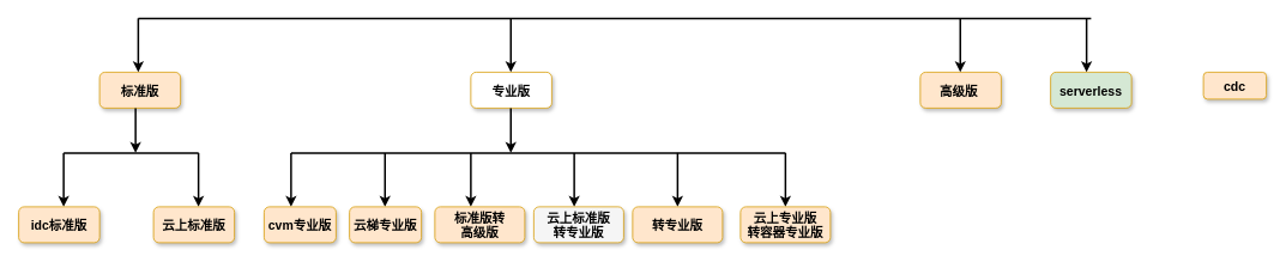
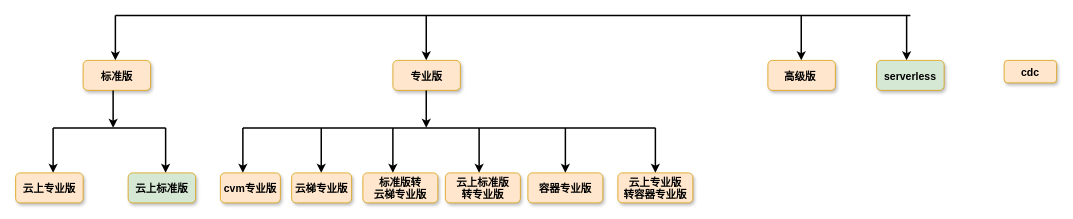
  <mxCell id="0" />
  <mxCell id="1" parent="0" />
  <mxCell id="2" value="标准版" style="rounded=1;fillColor=#ffe6cc;strokeColor=#d79b00;shadow=1;fontStyle=1;fontSize=14;" vertex="1" parent="1"><mxGeometry x="110" y="80" width="90" height="40" as="geometry" /></mxCell>
- <mxCell id="3" value="专业版" style="rounded=1;fillColor=#ffffff;strokeColor=#d79b00;shadow=1;fontStyle=1;fontSize=14;" vertex="1" parent="1"><mxGeometry x="523" y="80" width="90" height="40" as="geometry" /></mxCell>
+ <mxCell id="3" value="专业版" style="rounded=1;fillColor=#ffe6cc;strokeColor=#d79b00;shadow=1;fontStyle=1;fontSize=14;" vertex="1" parent="1"><mxGeometry x="523" y="80" width="90" height="40" as="geometry" /></mxCell>
  <mxCell id="4" value="高级版 " style="rounded=1;fillColor=#ffe6cc;strokeColor=#d79b00;shadow=1;fontStyle=1;fontSize=14;" vertex="1" parent="1"><mxGeometry x="1023" y="80" width="90" height="40" as="geometry" /></mxCell>
  <mxCell id="5" value="" style="endArrow=none;html=1;rounded=0;strokeWidth=2;" edge="1" parent="1"><mxGeometry width="50" height="50" relative="1" as="geometry"><mxPoint x="153" y="20" as="sourcePoint" /><mxPoint x="1213" y="20" as="targetPoint" /></mxGeometry></mxCell>
  <mxCell id="6" value="" style="endArrow=classic;html=1;rounded=0;strokeWidth=2;" edge="1" parent="1"><mxGeometry width="50" height="50" relative="1" as="geometry"><mxPoint x="153" y="20" as="sourcePoint" /><mxPoint x="153" y="80" as="targetPoint" /></mxGeometry></mxCell>
  <mxCell id="7" value="" style="endArrow=classic;html=1;rounded=0;strokeWidth=2;" edge="1" parent="1"><mxGeometry width="50" height="50" relative="1" as="geometry"><mxPoint x="567.5" y="20" as="sourcePoint" /><mxPoint x="567.5" y="80" as="targetPoint" /></mxGeometry></mxCell>
  <mxCell id="8" value="" style="endArrow=classic;html=1;rounded=0;strokeWidth=2;" edge="1" parent="1"><mxGeometry width="50" height="50" relative="1" as="geometry"><mxPoint x="1067.5" y="20" as="sourcePoint" /><mxPoint x="1067.5" y="80" as="targetPoint" /></mxGeometry></mxCell>
  <mxCell id="9" value="" style="endArrow=classic;html=1;rounded=0;strokeWidth=2;" edge="1" parent="1"><mxGeometry width="50" height="50" relative="1" as="geometry"><mxPoint x="1208" y="20" as="sourcePoint" /><mxPoint x="1208" y="80" as="targetPoint" /></mxGeometry></mxCell>
  <mxCell id="10" value=" &#10;serverless&#10;" style="rounded=1;fillColor=#d5e8d4;strokeColor=#d79b00;shadow=1;fontStyle=1;fontSize=14;" vertex="1" parent="1"><mxGeometry x="1168" y="80" width="90" height="40" as="geometry" /></mxCell>
  <mxCell id="11" value="" style="endArrow=classic;html=1;rounded=0;strokeWidth=2;" edge="1" parent="1"><mxGeometry width="50" height="50" relative="1" as="geometry"><mxPoint x="150" y="120" as="sourcePoint" /><mxPoint x="150" y="170" as="targetPoint" /></mxGeometry></mxCell>
  <mxCell id="12" value="" style="endArrow=none;html=1;rounded=0;strokeWidth=2;" edge="1" parent="1"><mxGeometry width="50" height="50" relative="1" as="geometry"><mxPoint x="70" y="170" as="sourcePoint" /><mxPoint x="220" y="170" as="targetPoint" /></mxGeometry></mxCell>
  <mxCell id="13" value="" style="endArrow=classic;html=1;rounded=0;strokeWidth=2;" edge="1" parent="1"><mxGeometry width="50" height="50" relative="1" as="geometry"><mxPoint x="70" y="170" as="sourcePoint" /><mxPoint x="70" y="230" as="targetPoint" /></mxGeometry></mxCell>
  <mxCell id="14" value="" style="endArrow=classic;html=1;rounded=0;strokeWidth=2;" edge="1" parent="1"><mxGeometry width="50" height="50" relative="1" as="geometry"><mxPoint x="220" y="170" as="sourcePoint" /><mxPoint x="220" y="230" as="targetPoint" /></mxGeometry></mxCell>
- <mxCell id="15" value="idc标准版" style="rounded=1;fillColor=#ffe6cc;strokeColor=#d79b00;shadow=1;fontStyle=1;fontSize=14;" vertex="1" parent="1"><mxGeometry x="20" y="230" width="90" height="40" as="geometry" /></mxCell>
- <mxCell id="16" value="云上标准版" style="rounded=1;fillColor=#ffe6cc;strokeColor=#d79b00;shadow=1;fontStyle=1;fontSize=14;" vertex="1" parent="1"><mxGeometry x="170" y="230" width="90" height="40" as="geometry" /></mxCell>
+ <mxCell id="15" value="云上专业版" style="rounded=1;fillColor=#ffe6cc;strokeColor=#d79b00;shadow=1;fontStyle=1;fontSize=14;" vertex="1" parent="1"><mxGeometry x="20" y="230" width="90" height="40" as="geometry" /></mxCell>
+ <mxCell id="16" value="云上标准版" style="rounded=1;fillColor=#d5e8d4;strokeColor=#d79b00;shadow=1;fontStyle=1;fontSize=14;" vertex="1" parent="1"><mxGeometry x="170" y="230" width="90" height="40" as="geometry" /></mxCell>
  <mxCell id="17" value="cdc" style="rounded=1;fillColor=#ffe6cc;strokeColor=#d79b00;shadow=1;fontStyle=1;fontSize=14;" vertex="1" parent="1"><mxGeometry x="1338" y="80" width="70" height="30" as="geometry" /></mxCell>
  <mxCell id="18" value="" style="endArrow=classic;html=1;rounded=0;strokeWidth=2;" edge="1" parent="1"><mxGeometry width="50" height="50" relative="1" as="geometry"><mxPoint x="567.5" y="120" as="sourcePoint" /><mxPoint x="567.5" y="170" as="targetPoint" /></mxGeometry></mxCell>
  <mxCell id="19" value="" style="endArrow=none;html=1;rounded=0;strokeWidth=2;" edge="1" parent="1"><mxGeometry width="50" height="50" relative="1" as="geometry"><mxPoint x="323" y="170" as="sourcePoint" /><mxPoint x="873" y="170" as="targetPoint" /></mxGeometry></mxCell>
  <mxCell id="20" value="" style="endArrow=classic;html=1;rounded=0;strokeWidth=2;" edge="1" parent="1"><mxGeometry width="50" height="50" relative="1" as="geometry"><mxPoint x="323" y="170" as="sourcePoint" /><mxPoint x="323" y="230" as="targetPoint" /></mxGeometry></mxCell>
  <mxCell id="21" value="" style="endArrow=classic;html=1;rounded=0;strokeWidth=2;" edge="1" parent="1"><mxGeometry width="50" height="50" relative="1" as="geometry"><mxPoint x="427.5" y="170" as="sourcePoint" /><mxPoint x="427.5" y="230" as="targetPoint" /></mxGeometry></mxCell>
  <mxCell id="22" value="" style="endArrow=classic;html=1;rounded=0;strokeWidth=2;" edge="1" parent="1"><mxGeometry width="50" height="50" relative="1" as="geometry"><mxPoint x="523" y="170" as="sourcePoint" /><mxPoint x="523" y="230" as="targetPoint" /></mxGeometry></mxCell>
  <mxCell id="23" value="" style="endArrow=classic;html=1;rounded=0;strokeWidth=2;" edge="1" parent="1"><mxGeometry width="50" height="50" relative="1" as="geometry"><mxPoint x="753" y="170" as="sourcePoint" /><mxPoint x="753" y="230" as="targetPoint" /></mxGeometry></mxCell>
  <mxCell id="24" value="" style="endArrow=classic;html=1;rounded=0;strokeWidth=2;" edge="1" parent="1"><mxGeometry width="50" height="50" relative="1" as="geometry"><mxPoint x="638" y="170" as="sourcePoint" /><mxPoint x="638" y="230" as="targetPoint" /></mxGeometry></mxCell>
  <mxCell id="25" value="cvm专业版" style="rounded=1;fillColor=#ffe6cc;strokeColor=#d79b00;shadow=1;fontStyle=1;fontSize=14;" vertex="1" parent="1"><mxGeometry x="293" y="230" width="80" height="40" as="geometry" /></mxCell>
  <mxCell id="26" value="云梯专业版" style="rounded=1;fillColor=#ffe6cc;strokeColor=#d79b00;shadow=1;fontStyle=1;fontSize=14;" vertex="1" parent="1"><mxGeometry x="388" y="230" width="80" height="40" as="geometry" /></mxCell>
- <mxCell id="27" value="标准版转&#10;高级版" style="rounded=1;fillColor=#ffe6cc;strokeColor=#d79b00;shadow=1;fontStyle=1;fontSize=14;" vertex="1" parent="1"><mxGeometry x="483" y="230" width="100" height="40" as="geometry" /></mxCell>
- <mxCell id="28" value="云上标准版&#10;转专业版" style="rounded=1;fillColor=#f5f5f5;strokeColor=#d79b00;shadow=1;fontStyle=1;fontSize=14;" vertex="1" parent="1"><mxGeometry x="593" y="230" width="100" height="40" as="geometry" /></mxCell>
- <mxCell id="29" value="转专业版" style="rounded=1;fillColor=#ffe6cc;strokeColor=#d79b00;shadow=1;fontStyle=1;fontSize=14;" vertex="1" parent="1"><mxGeometry x="703" y="230" width="100" height="40" as="geometry" /></mxCell>
+ <mxCell id="27" value="标准版转&#10;云梯专业版" style="rounded=1;fillColor=#ffe6cc;strokeColor=#d79b00;shadow=1;fontStyle=1;fontSize=14;" vertex="1" parent="1"><mxGeometry x="483" y="230" width="100" height="40" as="geometry" /></mxCell>
+ <mxCell id="28" value="云上标准版&#10;转专业版" style="rounded=1;fillColor=#ffe6cc;strokeColor=#d79b00;shadow=1;fontStyle=1;fontSize=14;" vertex="1" parent="1"><mxGeometry x="593" y="230" width="100" height="40" as="geometry" /></mxCell>
+ <mxCell id="29" value="容器专业版" style="rounded=1;fillColor=#ffe6cc;strokeColor=#d79b00;shadow=1;fontStyle=1;fontSize=14;" vertex="1" parent="1"><mxGeometry x="703" y="230" width="100" height="40" as="geometry" /></mxCell>
  <mxCell id="30" value="" style="endArrow=classic;html=1;rounded=0;strokeWidth=2;" edge="1" parent="1"><mxGeometry width="50" height="50" relative="1" as="geometry"><mxPoint x="873" y="170" as="sourcePoint" /><mxPoint x="873" y="230" as="targetPoint" /></mxGeometry></mxCell>
  <mxCell id="31" value="云上专业版&#10;转容器专业版" style="rounded=1;fillColor=#ffe6cc;strokeColor=#d79b00;shadow=1;fontStyle=1;fontSize=14;" vertex="1" parent="1"><mxGeometry x="823" y="230" width="100" height="40" as="geometry" /></mxCell>
